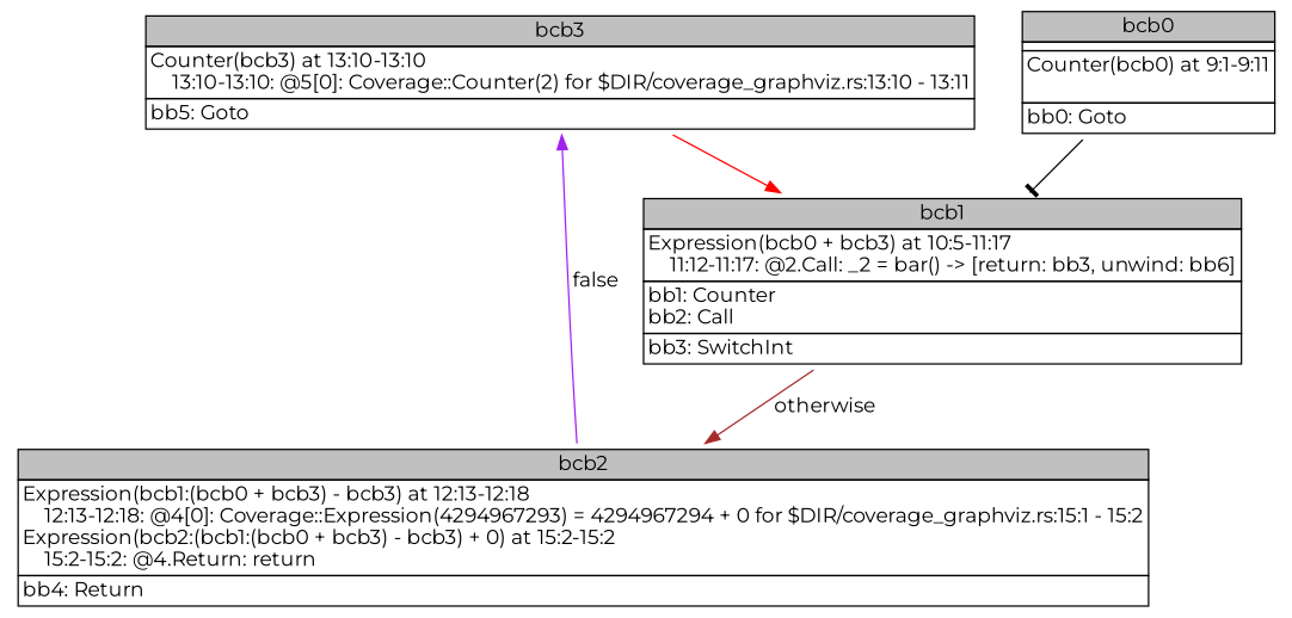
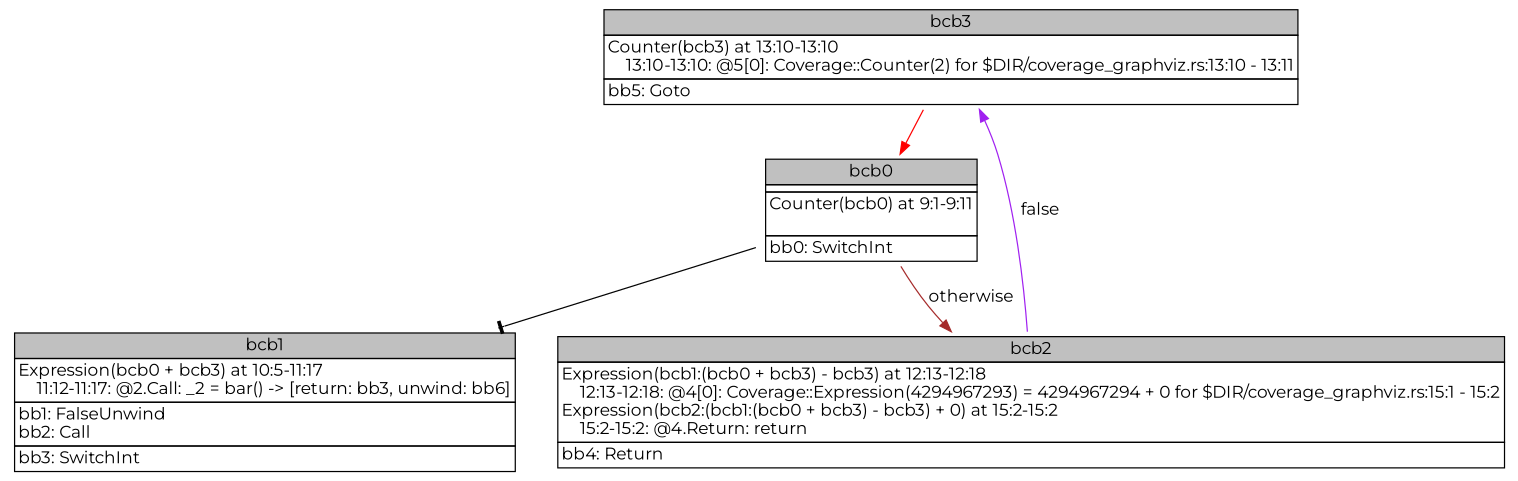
  digraph {
    fontname=Montserrat
    node [fontname=Montserrat shape=none]
    edge [arrowhead=normal fontname=Montserrat]
    n1 [label=<<table border="0" cellborder="1" cellspacing="0"><tr><td bgcolor="gray" align="center" colspan="1">bcb3</td></tr><tr><td align="left" balign="left">Counter(bcb3) at 13:10-13:10<br/>    13:10-13:10: @5[0]: Coverage::Counter(2) for $DIR/coverage_graphviz.rs:13:10 - 13:11</td></tr><tr><td align="left" balign="left">bb5: Goto</td></tr></table>>]
-   n2 [label=<<table border="0" cellborder="1" cellspacing="0"><tr><td bgcolor="gray" align="center" colspan="1">bcb1</td></tr><tr><td align="left" balign="left">Expression(bcb0 + bcb3) at 10:5-11:17<br/>    11:12-11:17: @2.Call: _2 = bar() -&gt; [return: bb3, unwind: bb6]</td></tr><tr><td align="left" balign="left">bb1: Counter<br/>bb2: Call</td></tr><tr><td align="left" balign="left">bb3: SwitchInt</td></tr></table>>]
+   n2 [label=<<table border="0" cellborder="1" cellspacing="0"><tr><td bgcolor="gray" align="center" colspan="1">bcb1</td></tr><tr><td align="left" balign="left">Expression(bcb0 + bcb3) at 10:5-11:17<br/>    11:12-11:17: @2.Call: _2 = bar() -&gt; [return: bb3, unwind: bb6]</td></tr><tr><td align="left" balign="left">bb1: FalseUnwind<br/>bb2: Call</td></tr><tr><td align="left" balign="left">bb3: SwitchInt</td></tr></table>>]
    n3 [label=<<table border="0" cellborder="1" cellspacing="0"><tr><td bgcolor="gray" align="center" colspan="1">bcb2</td></tr><tr><td align="left" balign="left">Expression(bcb1:(bcb0 + bcb3) - bcb3) at 12:13-12:18<br/>    12:13-12:18: @4[0]: Coverage::Expression(4294967293) = 4294967294 + 0 for $DIR/coverage_graphviz.rs:15:1 - 15:2<br/>Expression(bcb2:(bcb1:(bcb0 + bcb3) - bcb3) + 0) at 15:2-15:2<br/>    15:2-15:2: @4.Return: return</td></tr><tr><td align="left" balign="left">bb4: Return</td></tr></table>>]
-   n4 [label=<<table border="0" cellborder="1" cellspacing="0"><tr><td bgcolor="gray" align="center" colspan="1">bcb0</td></tr><tr><td align="left" balign="left"></td></tr><tr><td align="left" balign="left">Counter(bcb0) at 9:1-9:11<br/>    </td></tr><tr><td align="left" balign="left">bb0: Goto</td></tr></table>>]
-   n1 -> n2 [color=red]
-   n2 -> n3 [color=brown label=<otherwise>]
+   n4 [label=<<table border="0" cellborder="1" cellspacing="0"><tr><td bgcolor="gray" align="center" colspan="1">bcb0</td></tr><tr><td align="left" balign="left"></td></tr><tr><td align="left" balign="left">Counter(bcb0) at 9:1-9:11<br/>    </td></tr><tr><td align="left" balign="left">bb0: SwitchInt</td></tr></table>>]
+   n1 -> n4 [color=red]
+   n4 -> n3 [color=brown label=<otherwise>]
    n3 -> n1 [color=purple label=<false>]
    n4 -> n2 [arrowhead=tee color=black]
  }
